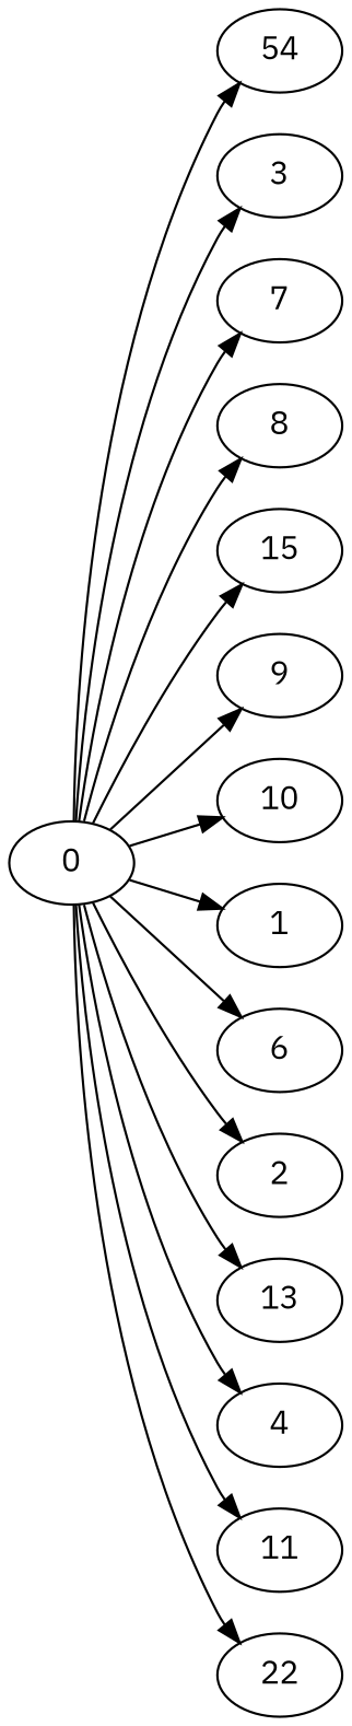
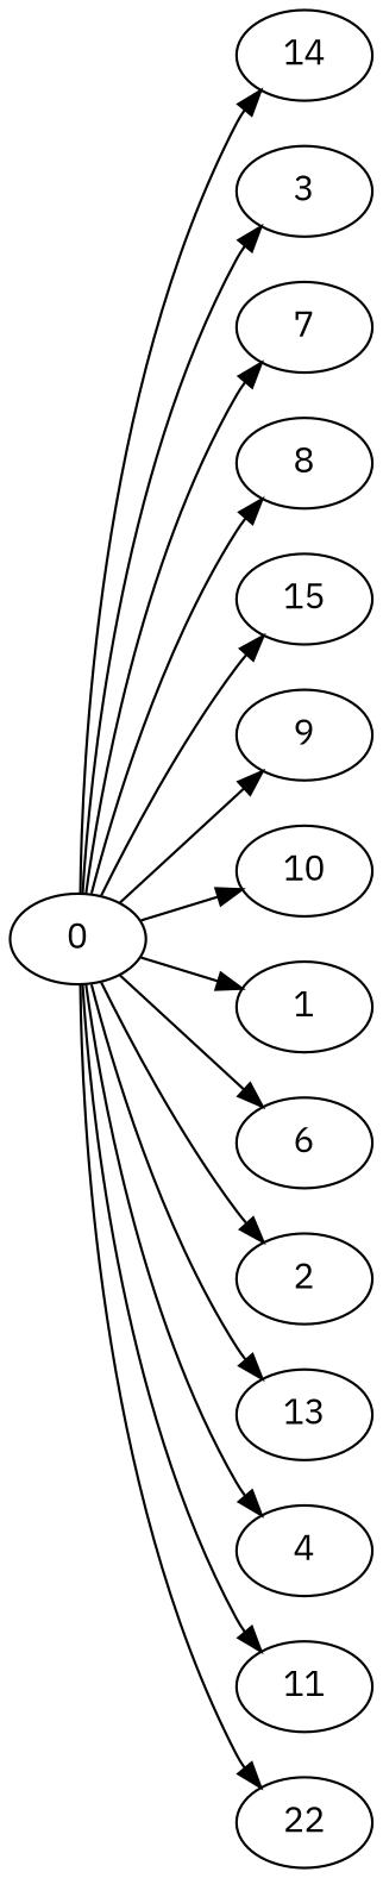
  digraph {
    fontname="IBM Plex Sans"
    rankdir=LR
    node [Weight=5 fontname="IBM Plex Sans"]
    edge [Weight=51 fontname="IBM Plex Sans"]
    0
-   14 [Weight=10 label=54]
+   14 [Weight=10]
    3 [Weight=9]
    7 [Weight=8]
    8 [Weight=8]
    15 [Weight=8]
    9 [Weight=7]
    10 [Weight=7]
    1
    6
    2 [Weight=4]
    13 [Weight=4]
    4 [Weight=3]
    11 [Weight=3]
    n15 [Weight=3 label=22]
    0 -> 14 [Weight=20]
    0 -> 3 [Weight=61]
    0 -> 7
    0 -> 8
    0 -> 15 [Weight=82]
    0 -> 9 [Weight=31]
    0 -> 10 [Weight=82]
    0 -> 1 [Weight=102]
    0 -> 6 [Weight=31]
    0 -> 2 [Weight=102]
    0 -> 13 [Weight=82]
    0 -> 4 [Weight=71]
    0 -> 11
    0 -> n15 [Weight=61]
  }
